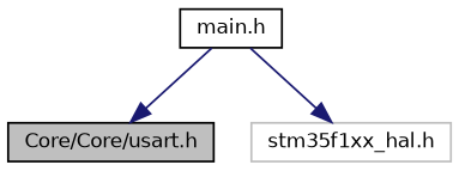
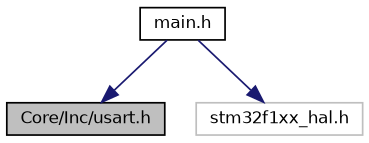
  digraph {
    node [color=black fillcolor=white fontname=Helvetica fontsize=10 shape=record style=filled]
    edge [color=midnightblue fontname=Helvetica fontsize=10 labelfontname=Helvetica labelfontsize=10 style=solid]
-   n1 [fillcolor=grey75 fontcolor=black height=0.2 label="Core/Core/usart.h" width=0.4]
+   n1 [fillcolor=grey75 fontcolor=black height=0.2 label="Core/Inc/usart.h" width=0.4]
    n2 [height=0.2 label="main.h" width=0.4]
-   n3 [color=grey75 height=0.2 label="stm35f1xx_hal.h" width=0.4]
+   n3 [color=grey75 height=0.2 label="stm32f1xx_hal.h" width=0.4]
    n2 -> n1
    n2 -> n3
  }
